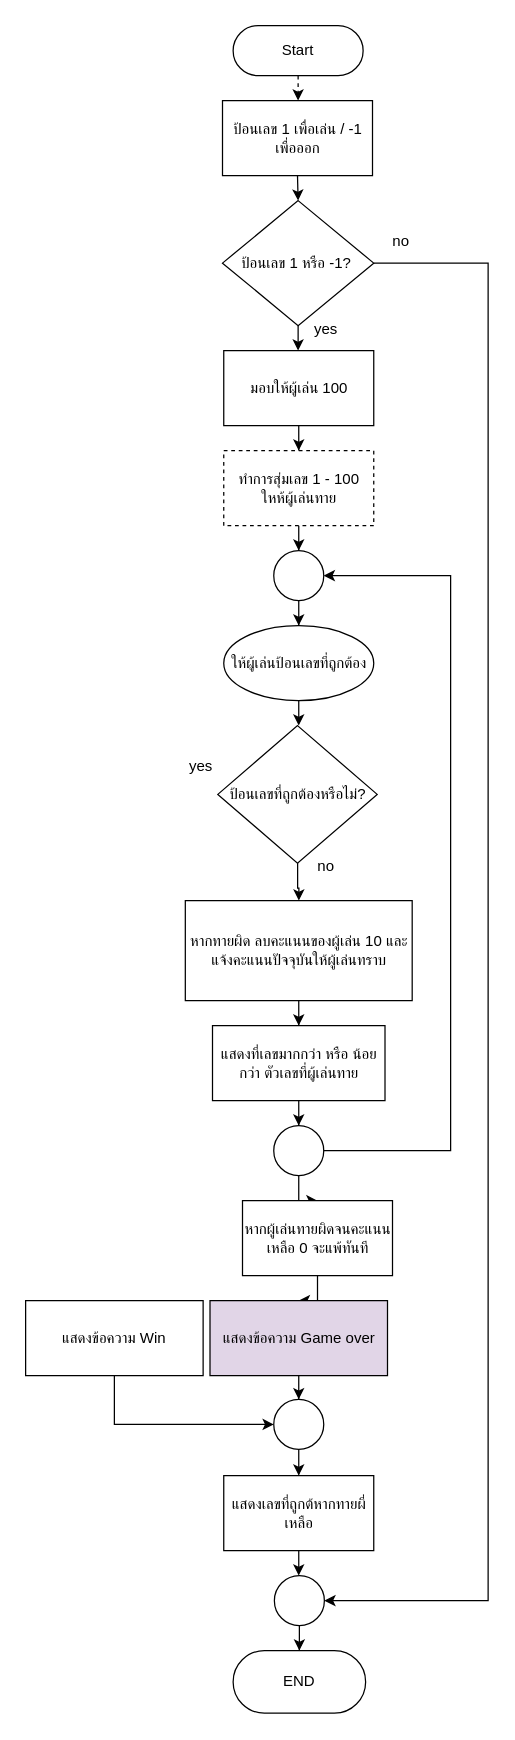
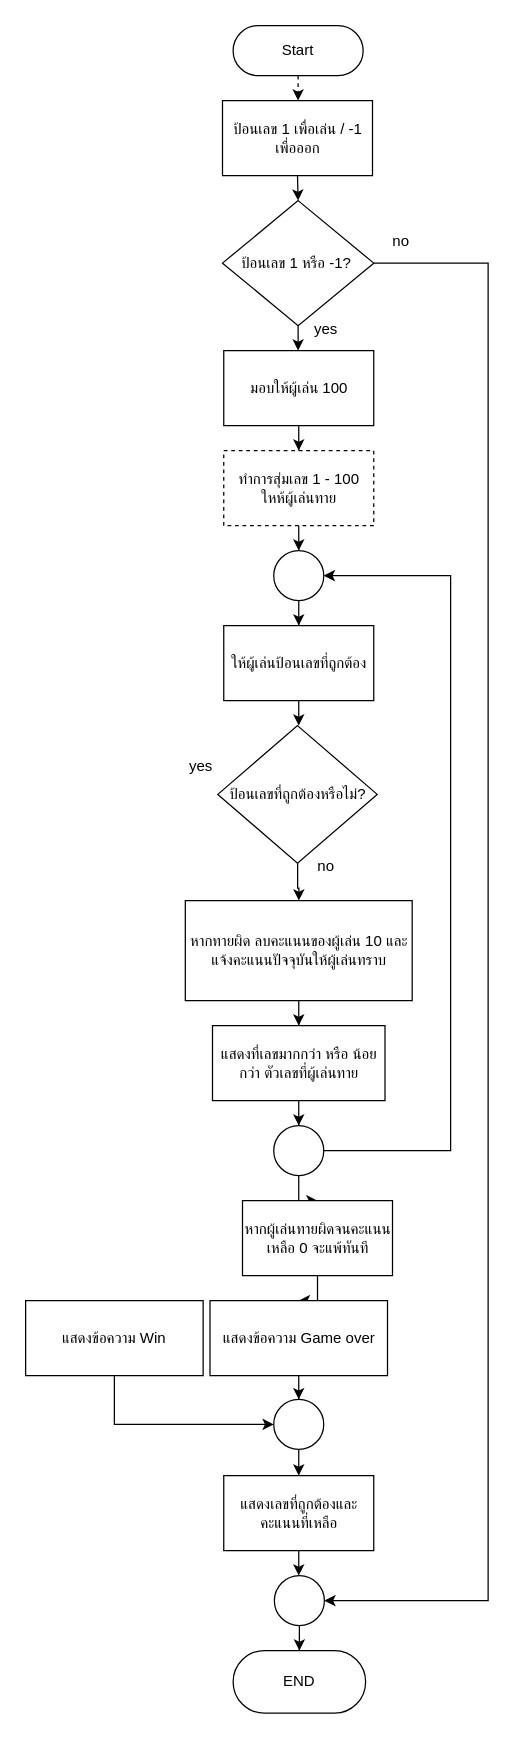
  <mxCell id="0" />
  <mxCell id="1" parent="0" />
  <mxCell id="2" value="" style="edgeStyle=orthogonalEdgeStyle;rounded=0;orthogonalLoop=1;jettySize=auto;html=1;dashed=1;" edge="1" parent="1" source="3" target="6"><mxGeometry relative="1" as="geometry" /></mxCell>
  <mxCell id="3" value="Start" style="html=1;dashed=0;whiteSpace=wrap;shape=mxgraph.dfd.start" parent="1" vertex="1"><mxGeometry x="186" y="20" width="104" height="40" as="geometry" /></mxCell>
  <mxCell id="4" value="END" style="html=1;dashed=0;whiteSpace=wrap;shape=mxgraph.dfd.start" parent="1" vertex="1"><mxGeometry x="186" y="1320" width="106" height="50" as="geometry" /></mxCell>
  <mxCell id="5" style="edgeStyle=orthogonalEdgeStyle;rounded=0;orthogonalLoop=1;jettySize=auto;html=1;exitX=0.5;exitY=1;exitDx=0;exitDy=0;entryX=0.5;entryY=0;entryDx=0;entryDy=0;" edge="1" parent="1" source="6" target="9"><mxGeometry relative="1" as="geometry" /></mxCell>
  <mxCell id="6" value="ป้อนเลข 1 เพื่อเล่น / -1 เพื่อออก" style="rounded=0;whiteSpace=wrap;html=1;" vertex="1" parent="1"><mxGeometry x="177.5" y="80" width="120" height="60" as="geometry" /></mxCell>
  <mxCell id="7" style="edgeStyle=orthogonalEdgeStyle;rounded=0;orthogonalLoop=1;jettySize=auto;html=1;entryX=0.5;entryY=0;entryDx=0;entryDy=0;" edge="1" parent="1" source="9" target="11"><mxGeometry relative="1" as="geometry" /></mxCell>
  <mxCell id="8" style="edgeStyle=orthogonalEdgeStyle;rounded=0;orthogonalLoop=1;jettySize=auto;html=1;entryX=1;entryY=0.5;entryDx=0;entryDy=0;" edge="1" parent="1" source="9" target="15"><mxGeometry relative="1" as="geometry"><mxPoint x="380" y="720" as="targetPoint" /><Array as="points"><mxPoint x="390" y="210" /><mxPoint x="390" y="1280" /></Array></mxGeometry></mxCell>
  <mxCell id="9" value="ป้อนเลข 1 หรือ -1?&amp;nbsp;" style="rhombus;whiteSpace=wrap;html=1;" vertex="1" parent="1"><mxGeometry x="177.5" y="160" width="121" height="100" as="geometry" /></mxCell>
  <mxCell id="10" style="edgeStyle=orthogonalEdgeStyle;rounded=0;orthogonalLoop=1;jettySize=auto;html=1;" edge="1" parent="1" source="11" target="13"><mxGeometry relative="1" as="geometry" /></mxCell>
  <mxCell id="11" value="มอบให้ผู้เล่น 100" style="rounded=0;whiteSpace=wrap;html=1;" vertex="1" parent="1"><mxGeometry x="178.5" y="280" width="120" height="60" as="geometry" /></mxCell>
  <mxCell id="12" value="" style="edgeStyle=orthogonalEdgeStyle;rounded=0;orthogonalLoop=1;jettySize=auto;html=1;entryX=0.5;entryY=0;entryDx=0;entryDy=0;" edge="1" parent="1" source="31" target="34"><mxGeometry relative="1" as="geometry"><mxPoint x="238.5" y="530" as="targetPoint" /></mxGeometry></mxCell>
  <mxCell id="13" value="ทำการสุ่มเลข 1 - 100 ใหห้ผู้เล่นทาย" style="rounded=0;whiteSpace=wrap;html=1;dashed=1;" vertex="1" parent="1"><mxGeometry x="178.5" y="360" width="120" height="60" as="geometry" /></mxCell>
  <mxCell id="14" value="" style="edgeStyle=orthogonalEdgeStyle;rounded=0;orthogonalLoop=1;jettySize=auto;html=1;" edge="1" parent="1" source="15" target="4"><mxGeometry relative="1" as="geometry" /></mxCell>
  <mxCell id="15" value="" style="ellipse;whiteSpace=wrap;html=1;aspect=fixed;" vertex="1" parent="1"><mxGeometry x="219" y="1260" width="40" height="40" as="geometry" /></mxCell>
  <mxCell id="16" style="edgeStyle=orthogonalEdgeStyle;rounded=0;orthogonalLoop=1;jettySize=auto;html=1;exitX=0.5;exitY=1;exitDx=0;exitDy=0;" edge="1" parent="1" source="17" target="23"><mxGeometry relative="1" as="geometry" /></mxCell>
  <mxCell id="17" value="หากทายผิด ลบคะแนนของผู้เล่น 10 และแจ้งคะแนนปัจจุบันให้ผู้เล่นทราบ" style="rounded=0;whiteSpace=wrap;html=1;" vertex="1" parent="1"><mxGeometry x="147.75" y="720" width="181.5" height="80" as="geometry" /></mxCell>
  <mxCell id="18" value="" style="edgeStyle=orthogonalEdgeStyle;rounded=0;orthogonalLoop=1;jettySize=auto;html=1;" edge="1" parent="1" source="19" target="17"><mxGeometry relative="1" as="geometry" /></mxCell>
  <mxCell id="19" value="ป้อนเลขที่ถูกต้องหรือไม่?" style="rhombus;whiteSpace=wrap;html=1;" vertex="1" parent="1"><mxGeometry x="173.75" y="580" width="127.5" height="110" as="geometry" /></mxCell>
  <mxCell id="20" style="edgeStyle=orthogonalEdgeStyle;rounded=0;orthogonalLoop=1;jettySize=auto;html=1;entryX=0.5;entryY=0;entryDx=0;entryDy=0;" edge="1" parent="1" source="21" target="15"><mxGeometry relative="1" as="geometry" /></mxCell>
- <mxCell id="21" value="แสดงเลขที่ถูกต้หากทายผี่เหลือ" style="rounded=0;whiteSpace=wrap;html=1;" vertex="1" parent="1"><mxGeometry x="178.5" y="1180" width="120" height="60" as="geometry" /></mxCell>
+ <mxCell id="21" value="แสดงเลขที่ถูกต้องและคะแนนที่เหลือ" style="rounded=0;whiteSpace=wrap;html=1;" vertex="1" parent="1"><mxGeometry x="178.5" y="1180" width="120" height="60" as="geometry" /></mxCell>
  <mxCell id="22" style="edgeStyle=orthogonalEdgeStyle;rounded=0;orthogonalLoop=1;jettySize=auto;html=1;" edge="1" parent="1" source="23" target="25"><mxGeometry relative="1" as="geometry" /></mxCell>
  <mxCell id="23" value="แสดงที่เลขมากกว่า หรือ น้อยกว่า ตัวเลขที่ผู้เล่นทาย" style="rounded=0;whiteSpace=wrap;html=1;" vertex="1" parent="1"><mxGeometry x="169.5" y="820" width="138" height="60" as="geometry" /></mxCell>
  <mxCell id="24" value="" style="edgeStyle=orthogonalEdgeStyle;rounded=0;orthogonalLoop=1;jettySize=auto;html=1;" edge="1" parent="1" source="25" target="27"><mxGeometry relative="1" as="geometry" /></mxCell>
  <mxCell id="25" value="" style="ellipse;whiteSpace=wrap;html=1;aspect=fixed;" vertex="1" parent="1"><mxGeometry x="218.5" y="900" width="40" height="40" as="geometry" /></mxCell>
  <mxCell id="26" value="" style="edgeStyle=orthogonalEdgeStyle;rounded=0;orthogonalLoop=1;jettySize=auto;html=1;" edge="1" parent="1" source="27" target="29"><mxGeometry relative="1" as="geometry" /></mxCell>
  <mxCell id="27" value="หากผู้เล่นทายผิดจนคะแนนเหลือ 0 จะแพ้ทันที" style="rounded=0;whiteSpace=wrap;html=1;" vertex="1" parent="1"><mxGeometry x="193.5" y="960" width="120" height="60" as="geometry" /></mxCell>
  <mxCell id="28" style="edgeStyle=orthogonalEdgeStyle;rounded=0;orthogonalLoop=1;jettySize=auto;html=1;entryX=0.5;entryY=0;entryDx=0;entryDy=0;" edge="1" parent="1" source="29" target="38"><mxGeometry relative="1" as="geometry"><mxPoint x="238.5" y="1170" as="targetPoint" /></mxGeometry></mxCell>
- <mxCell id="29" value="แสดงข้อความ Game over" style="rounded=0;whiteSpace=wrap;html=1;fillColor=#e1d5e7;" vertex="1" parent="1"><mxGeometry x="167.5" y="1040" width="142" height="60" as="geometry" /></mxCell>
+ <mxCell id="29" value="แสดงข้อความ Game over" style="rounded=0;whiteSpace=wrap;html=1;" vertex="1" parent="1"><mxGeometry x="167.5" y="1040" width="142" height="60" as="geometry" /></mxCell>
  <mxCell id="30" value="" style="edgeStyle=orthogonalEdgeStyle;rounded=0;orthogonalLoop=1;jettySize=auto;html=1;entryX=0.5;entryY=0;entryDx=0;entryDy=0;" edge="1" parent="1" source="13" target="31"><mxGeometry relative="1" as="geometry"><mxPoint x="239" y="420" as="sourcePoint" /><mxPoint x="223" y="500" as="targetPoint" /></mxGeometry></mxCell>
  <mxCell id="31" value="" style="ellipse;whiteSpace=wrap;html=1;aspect=fixed;" vertex="1" parent="1"><mxGeometry x="218.5" y="440" width="40" height="40" as="geometry" /></mxCell>
  <mxCell id="32" value="" style="edgeStyle=orthogonalEdgeStyle;rounded=0;orthogonalLoop=1;jettySize=auto;html=1;entryX=1;entryY=0.5;entryDx=0;entryDy=0;" edge="1" parent="1" source="25" target="31"><mxGeometry relative="1" as="geometry"><mxPoint x="258" y="460" as="targetPoint" /><mxPoint x="259" y="920" as="sourcePoint" /><Array as="points"><mxPoint x="360" y="920" /><mxPoint x="360" y="460" /></Array></mxGeometry></mxCell>
  <mxCell id="33" value="" style="edgeStyle=orthogonalEdgeStyle;rounded=0;orthogonalLoop=1;jettySize=auto;html=1;" edge="1" parent="1" source="34" target="19"><mxGeometry relative="1" as="geometry" /></mxCell>
- <mxCell id="34" value="ให้ผู้เล่นป้อนเลขที่ถูกต้อง" style="ellipse;whiteSpace=wrap;html=1;" vertex="1" parent="1"><mxGeometry x="178.5" y="500" width="120" height="60" as="geometry" /></mxCell>
+ <mxCell id="34" value="ให้ผู้เล่นป้อนเลขที่ถูกต้อง" style="rounded=0;whiteSpace=wrap;html=1;" vertex="1" parent="1"><mxGeometry x="178.5" y="500" width="120" height="60" as="geometry" /></mxCell>
  <mxCell id="35" style="edgeStyle=orthogonalEdgeStyle;rounded=0;orthogonalLoop=1;jettySize=auto;html=1;entryX=0;entryY=0.5;entryDx=0;entryDy=0;exitX=0.5;exitY=1;exitDx=0;exitDy=0;" edge="1" parent="1" source="36" target="38"><mxGeometry relative="1" as="geometry"><mxPoint x="110" y="1270" as="targetPoint" /></mxGeometry></mxCell>
  <mxCell id="36" value="แสดงข้อความ Win" style="rounded=0;whiteSpace=wrap;html=1;" vertex="1" parent="1"><mxGeometry x="20" y="1040" width="142" height="60" as="geometry" /></mxCell>
  <mxCell id="37" style="edgeStyle=orthogonalEdgeStyle;rounded=0;orthogonalLoop=1;jettySize=auto;html=1;entryX=0.5;entryY=0;entryDx=0;entryDy=0;" edge="1" parent="1" source="38" target="21"><mxGeometry relative="1" as="geometry" /></mxCell>
  <mxCell id="38" value="" style="ellipse;whiteSpace=wrap;html=1;aspect=fixed;" vertex="1" parent="1"><mxGeometry x="218.5" y="1119" width="40" height="40" as="geometry" /></mxCell>
  <mxCell id="39" value="no" style="text;html=1;align=center;verticalAlign=middle;resizable=0;points=[];autosize=1;strokeColor=none;fillColor=none;" vertex="1" parent="1"><mxGeometry x="300" y="178" width="40" height="30" as="geometry" /></mxCell>
  <mxCell id="40" value="yes" style="text;html=1;align=center;verticalAlign=middle;resizable=0;points=[];autosize=1;strokeColor=none;fillColor=none;" vertex="1" parent="1"><mxGeometry x="240" y="248" width="40" height="30" as="geometry" /></mxCell>
  <mxCell id="41" value="yes" style="text;html=1;align=center;verticalAlign=middle;resizable=0;points=[];autosize=1;strokeColor=none;fillColor=none;" vertex="1" parent="1"><mxGeometry x="140" y="598" width="40" height="30" as="geometry" /></mxCell>
  <mxCell id="42" value="no" style="text;html=1;align=center;verticalAlign=middle;resizable=0;points=[];autosize=1;strokeColor=none;fillColor=none;" vertex="1" parent="1"><mxGeometry x="240" y="678" width="40" height="30" as="geometry" /></mxCell>
